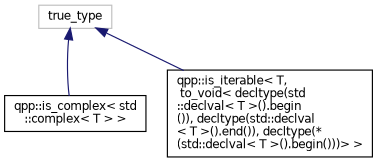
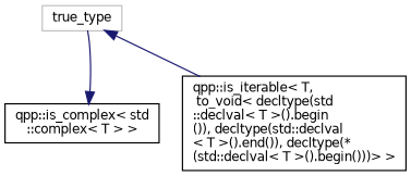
  digraph {
    rankdir=TB
    node [color=black fillcolor=white fontname=Helvetica fontsize=10 shape=record style=filled]
    edge [color=midnightblue dir=back fontname=Helvetica fontsize=10 labelfontname=Helvetica labelfontsize=10 style=solid]
    n1 [color=grey75 height=0.2 label=true_type width=0.4]
    n2 [height=0.2 label="qpp::is_complex\< std\l::complex\< T \> \>" width=0.4]
    n3 [height=0.2 label="qpp::is_iterable\< T,\l to_void\< decltype(std\l::declval\< T \>().begin\l()), decltype(std::declval\l\< T \>().end()), decltype(*\l(std::declval\< T \>().begin()))\> \>" width=0.4]
-   n1 -> n2
+   n2 -> n1
    n1 -> n3
  }
